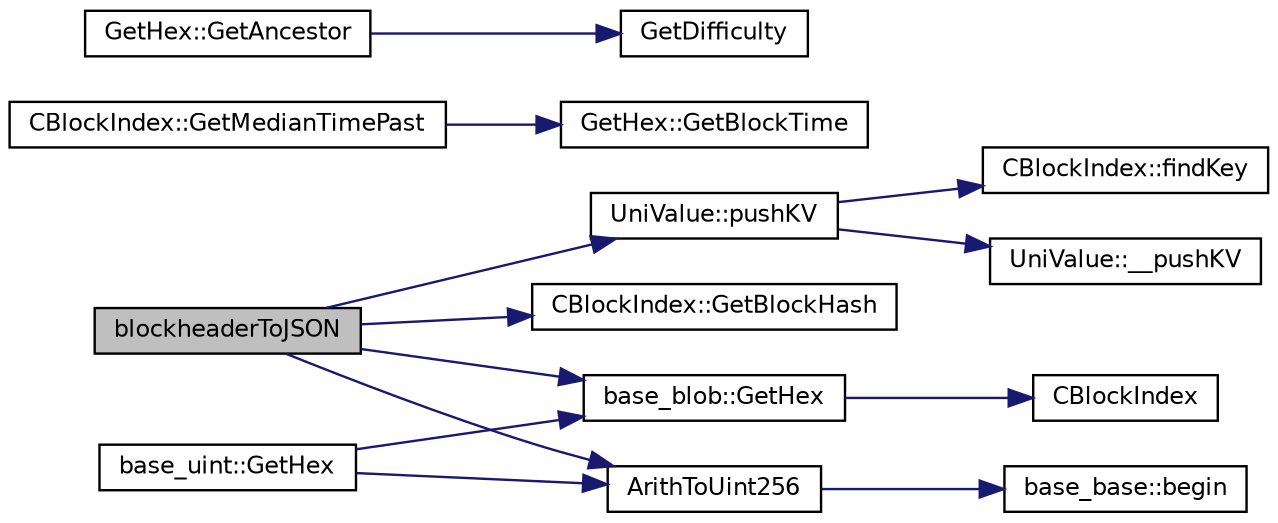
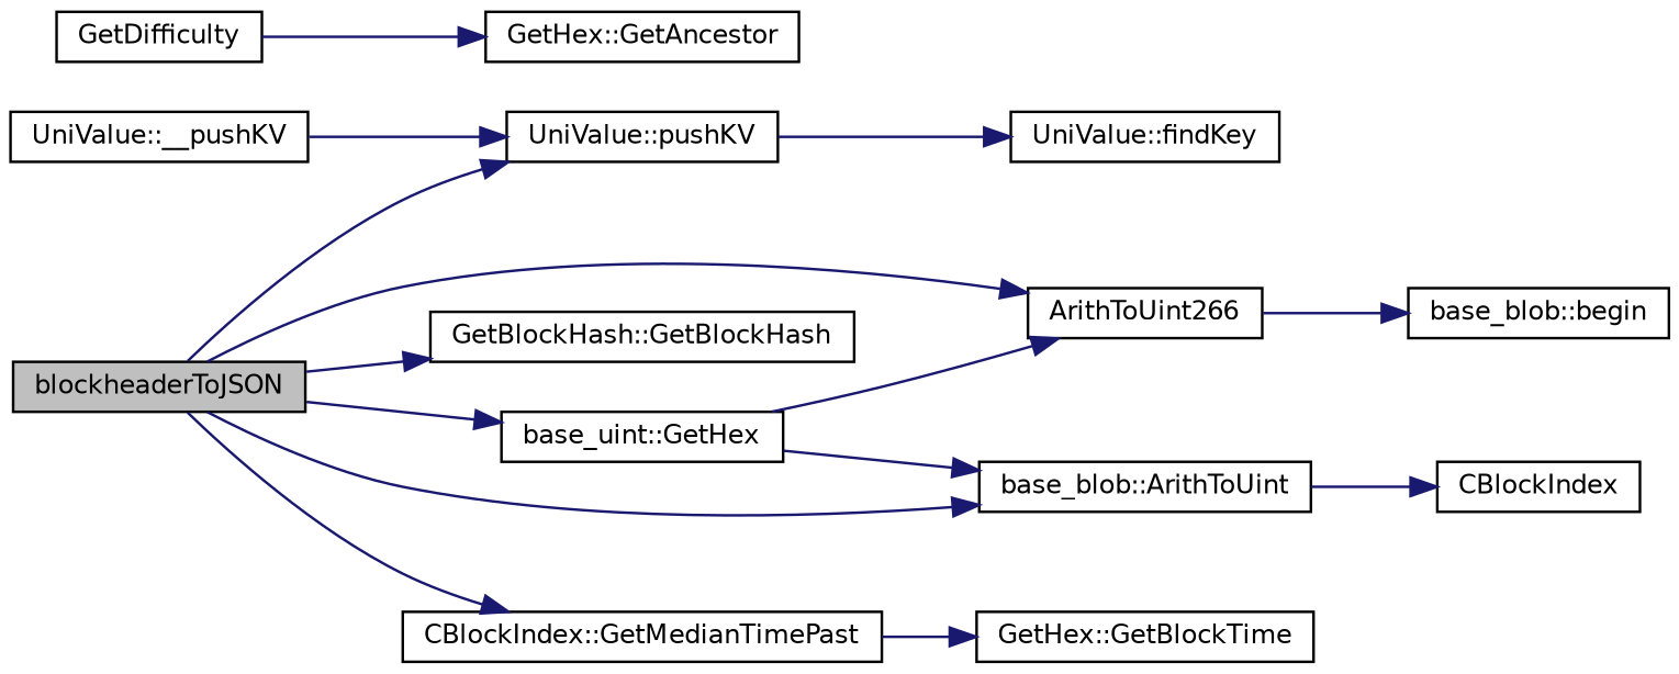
  digraph {
    rankdir=LR
    node [color=black fillcolor=white fontname=Helvetica fontsize=10 shape=record style=filled]
    edge [color=midnightblue fontname=Helvetica fontsize=10 labelfontname=Helvetica labelfontsize=10 style=solid]
    n1 [fillcolor=grey75 fontcolor=black height=0.2 label=blockheaderToJSON width=0.4]
    n2 [height=0.2 label="UniValue::pushKV" width=0.4]
-   n3 [height=0.2 label="CBlockIndex::GetBlockHash" width=0.4]
-   n4 [height=0.2 label="base_blob::GetHex" width=0.4]
+   n3 [height=0.2 label="GetBlockHash::GetBlockHash" width=0.4]
+   n4 [height=0.2 label="base_blob::ArithToUint" width=0.4]
    n5 [height=0.2 label="CBlockIndex::GetMedianTimePast" width=0.4]
    n6 [height=0.2 label="base_uint::GetHex" width=0.4]
-   n7 [height=0.2 label=ArithToUint256 width=0.4]
-   n8 [height=0.2 label="CBlockIndex::findKey" width=0.4]
+   n7 [height=0.2 label=ArithToUint266 width=0.4]
+   n8 [height=0.2 label="UniValue::findKey" width=0.4]
    n9 [height=0.2 label="UniValue::__pushKV" width=0.4]
    n10 [height=0.2 label=CBlockIndex width=0.4]
    n11 [height=0.2 label="GetHex::GetBlockTime" width=0.4]
    n12 [height=0.2 label=GetDifficulty width=0.4]
    n13 [height=0.2 label="GetHex::GetAncestor" width=0.4]
-   n14 [height=0.2 label="base_base::begin" width=0.4]
+   n14 [height=0.2 label="base_blob::begin" width=0.4]
    n1 -> n2
    n1 -> n3
    n1 -> n4
+   n1 -> n5
+   n1 -> n6
    n1 -> n7
    n2 -> n8
-   n2 -> n9
+   n9 -> n2
    n4 -> n10
    n5 -> n11
    n6 -> n4
    n6 -> n7
    n7 -> n14
-   n13 -> n12
+   n12 -> n13
  }
